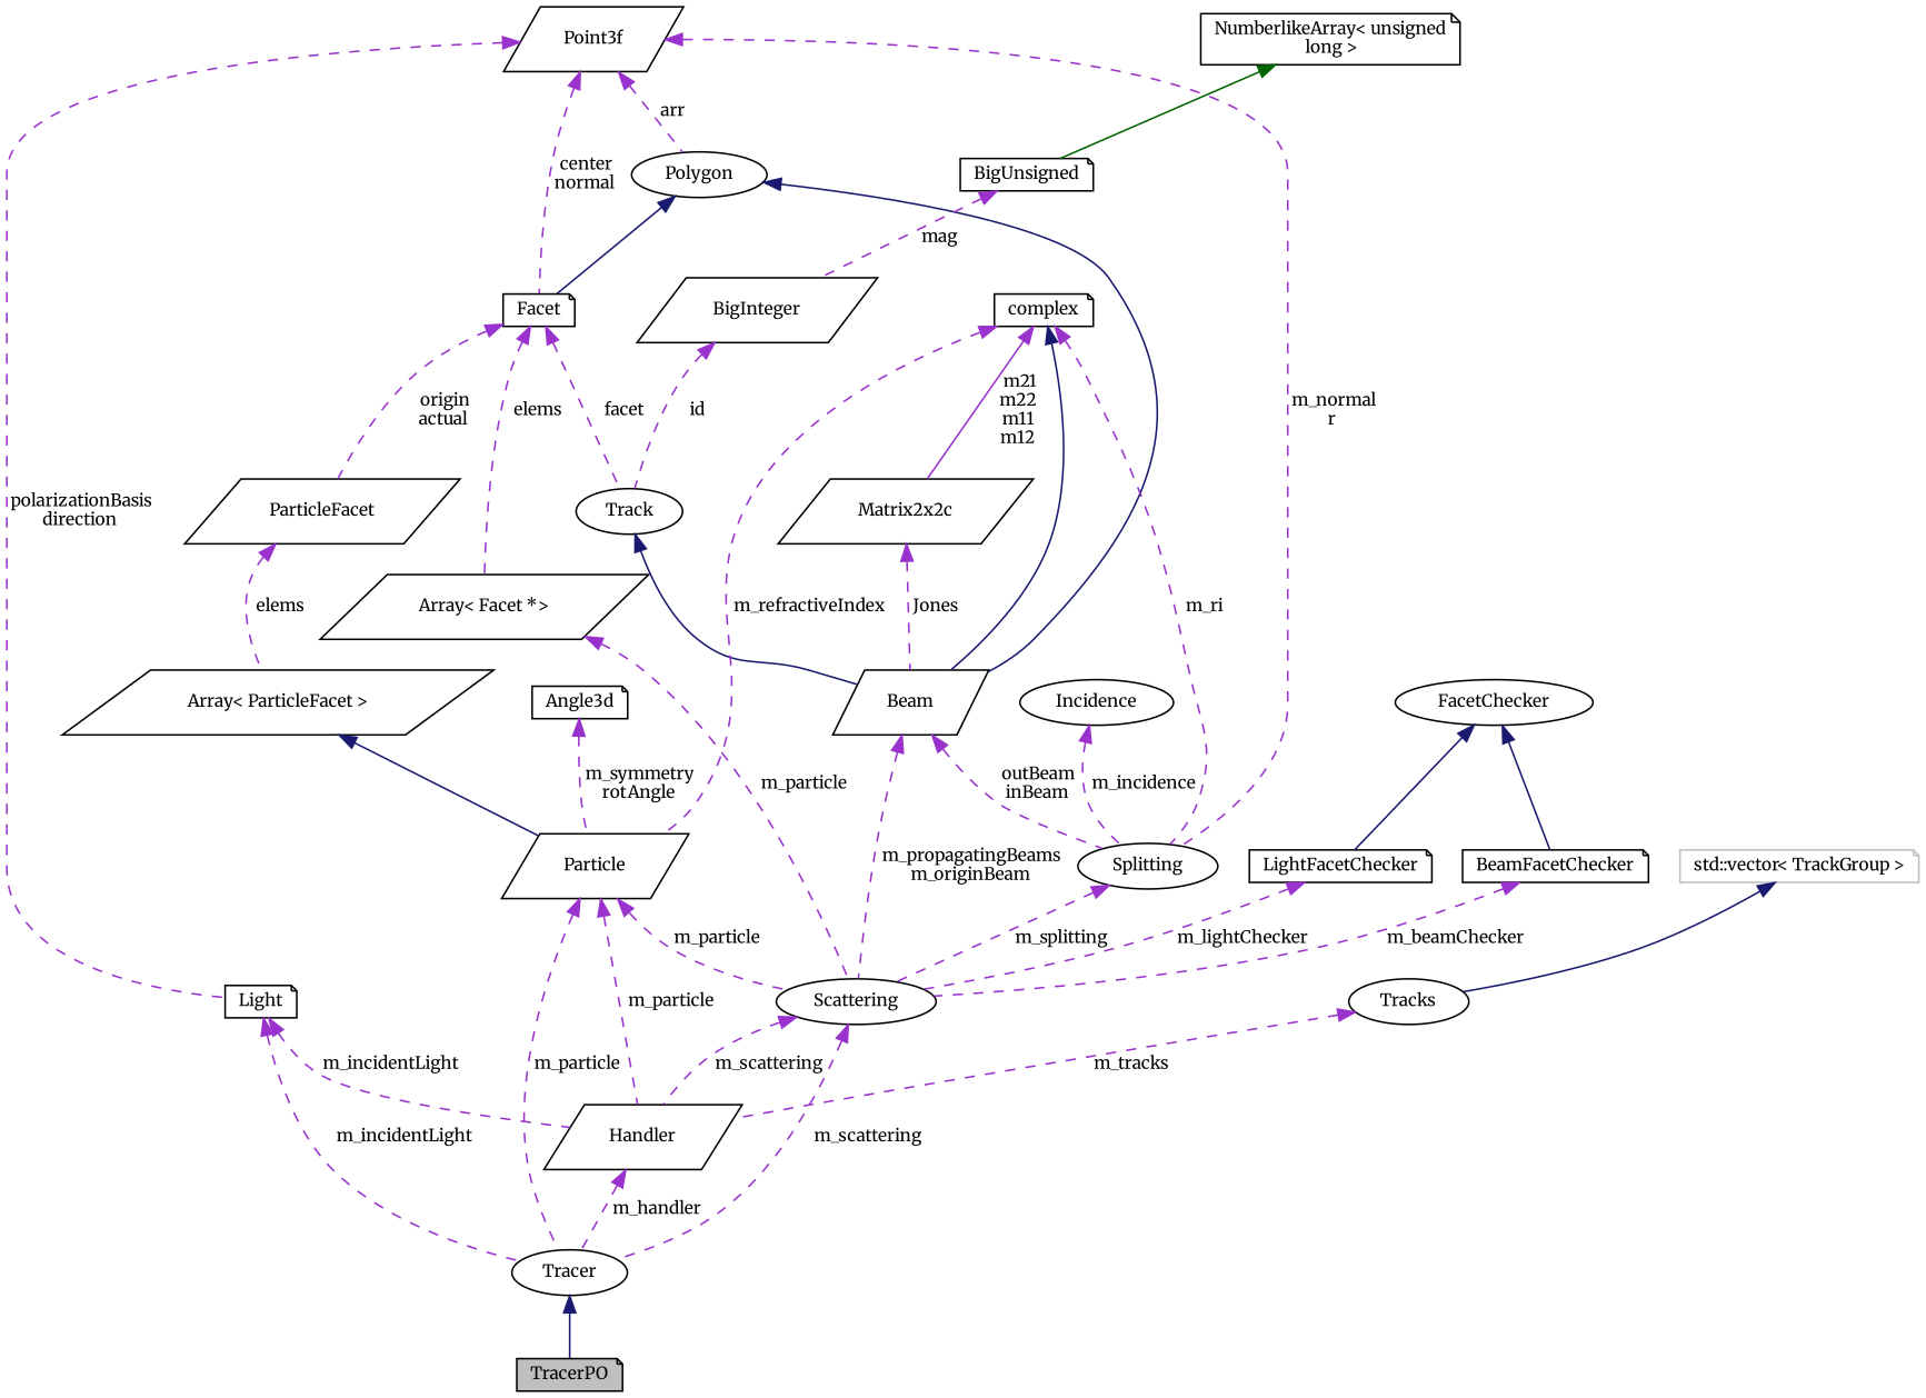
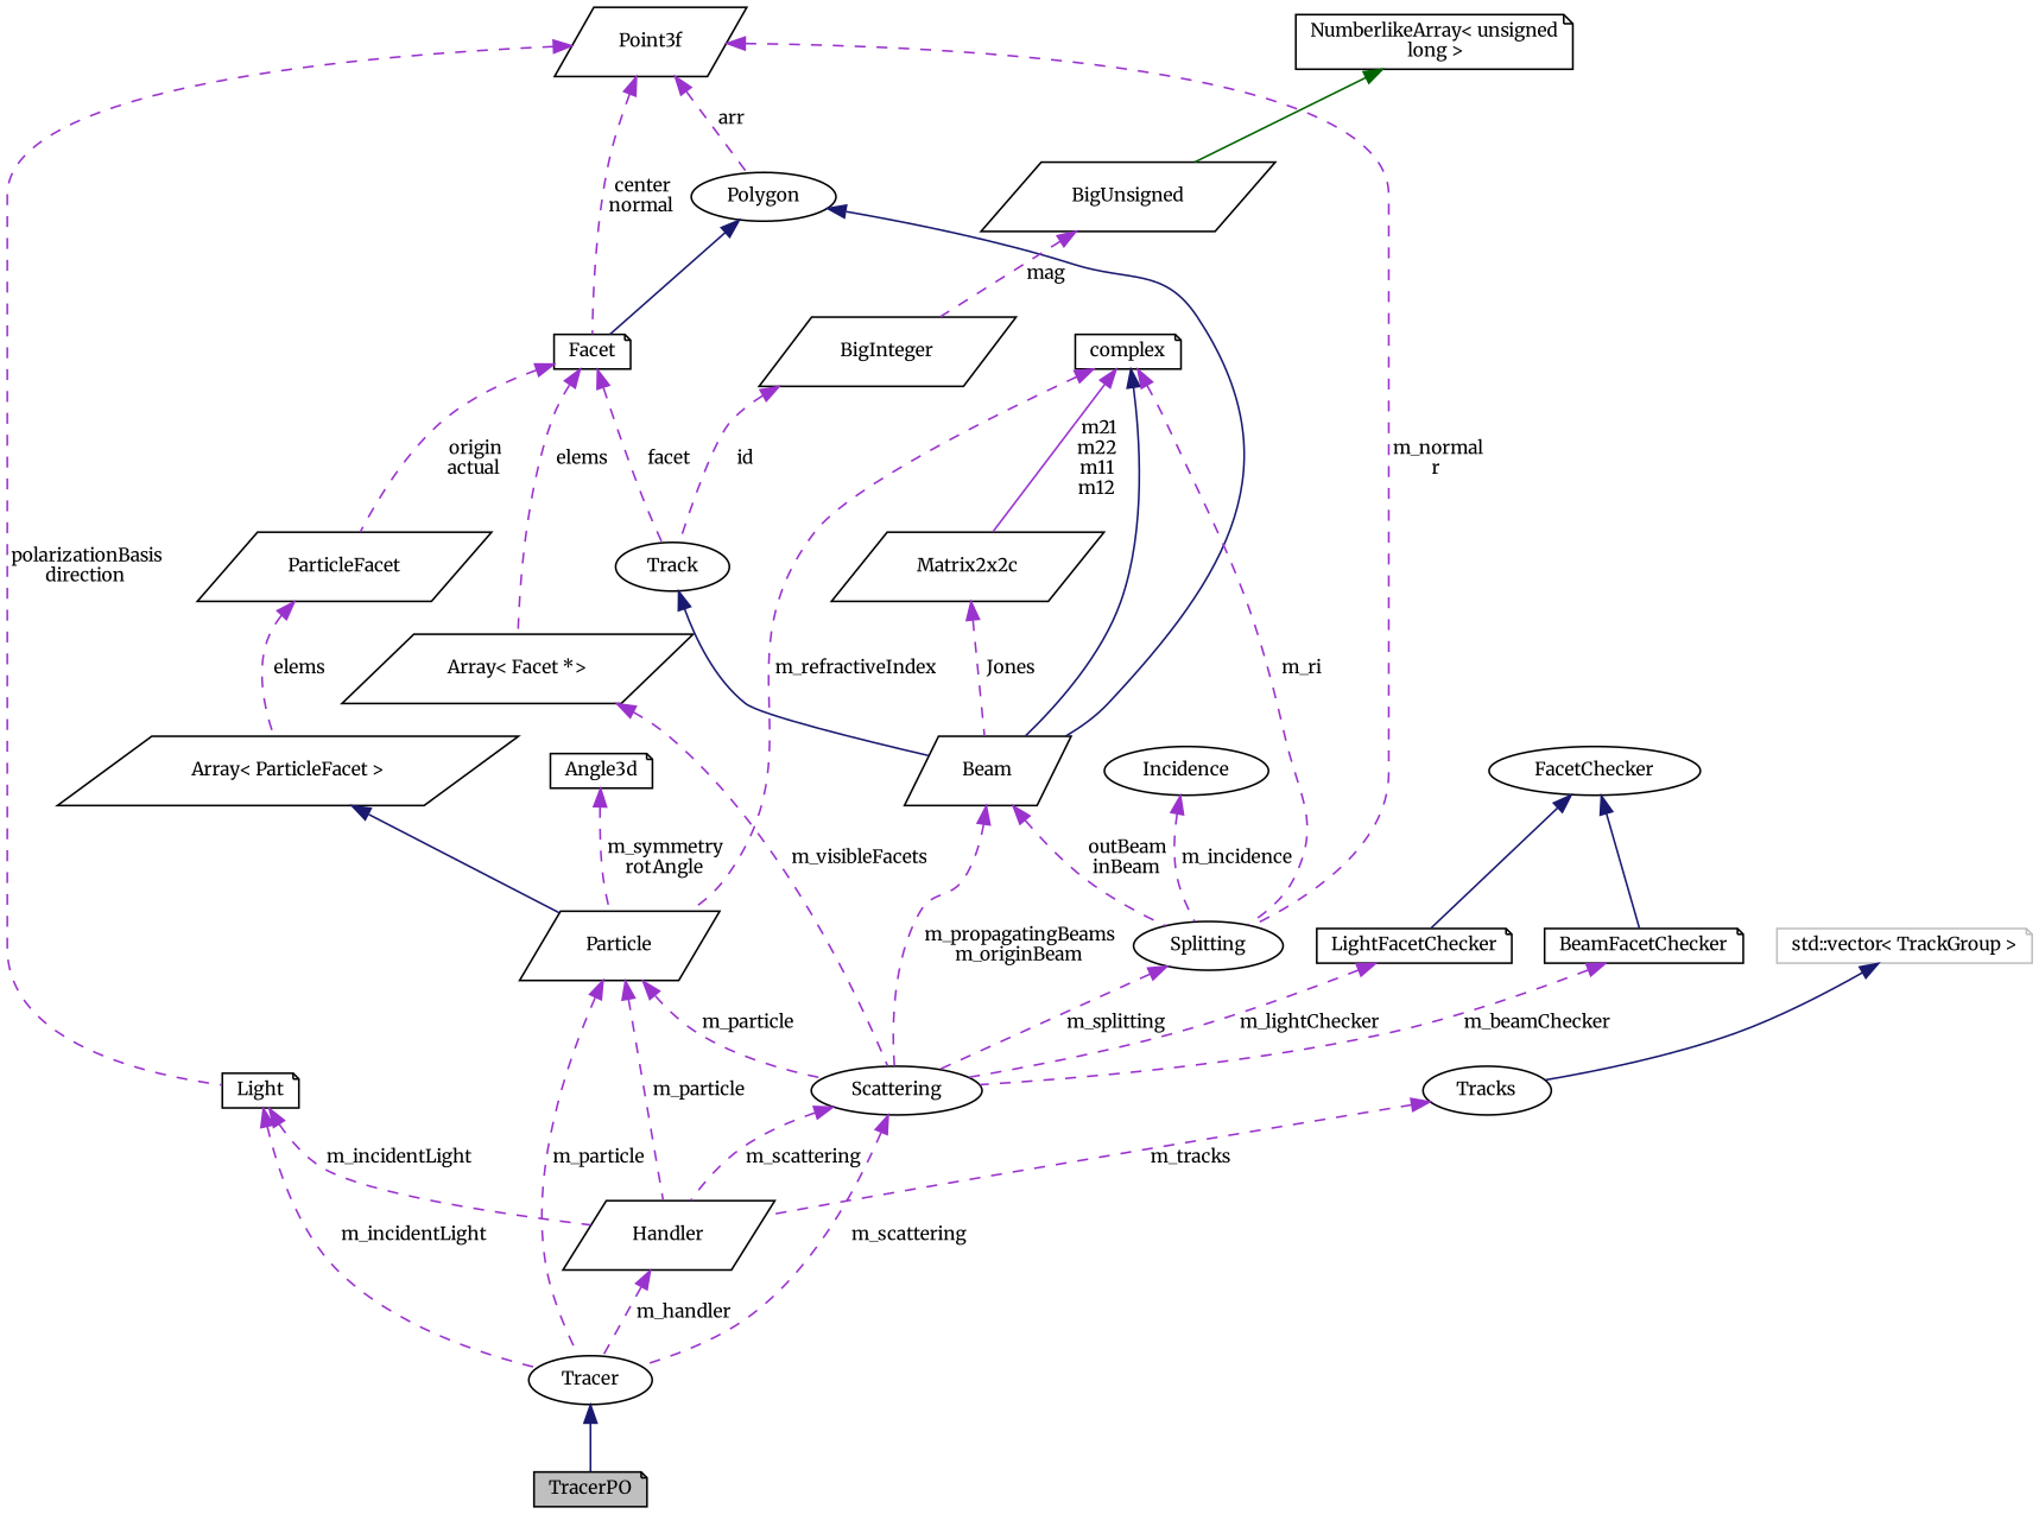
  digraph {
    fontname=Merriweather
    rankdir=TB
    node [color=black fillcolor=white fontname=Merriweather fontsize=10 shape=parallelogram style=filled]
    edge [color=darkorchid3 dir=back fontname=Merriweather fontsize=10 labelfontname=Helvetica labelfontsize=10 style=dashed]
    n1 [fillcolor=grey75 fontcolor=black height=0.2 label=TracerPO shape=note width=0.4]
    n2 [height=0.2 label=Tracer shape=ellipse width=0.4]
    n3 [height=0.2 label=Light shape=note width=0.4]
    n4 [height=0.2 label=Handler width=0.4]
    n5 [height=0.2 label=Beam width=0.4]
    n6 [height=0.2 label=Splitting shape=ellipse width=0.4]
    n7 [height=0.2 label=Scattering shape=ellipse width=0.4]
    n8 [height=0.2 label=Point3f width=0.4]
    n9 [height=0.2 label=Facet shape=note width=0.4]
    n10 [height=0.2 label=Polygon shape=ellipse width=0.4]
    n11 [height=0.2 label=ParticleFacet width=0.4]
    n12 [height=0.2 label="Array\< Facet *\>" width=0.4]
    n13 [height=0.2 label=Track shape=ellipse width=0.4]
    n14 [height=0.2 label=Particle width=0.4]
    n15 [height=0.2 label="Array\< ParticleFacet \>" width=0.4]
    n16 [height=0.2 label=complex shape=note width=0.4]
    n17 [height=0.2 label=Matrix2x2c width=0.4]
    n18 [height=0.2 label=Angle3d shape=note width=0.4]
    n19 [height=0.2 label=LightFacetChecker shape=note width=0.4]
    n20 [height=0.2 label=FacetChecker shape=ellipse width=0.4]
    n21 [height=0.2 label=BeamFacetChecker shape=note width=0.4]
    n22 [height=0.2 label=Incidence shape=ellipse width=0.4]
    n23 [height=0.2 label=BigInteger width=0.4]
-   n24 [height=0.2 label=BigUnsigned shape=note width=0.4]
+   n24 [height=0.2 label=BigUnsigned width=0.4]
    n25 [height=0.2 label="NumberlikeArray\< unsigned\l long \>" shape=note width=0.4]
    n26 [height=0.2 label=Tracks shape=ellipse width=0.4]
    n27 [color=grey75 height=0.2 label="std::vector\< TrackGroup \>" shape=note width=0.4]
    n2 -> n1 [color=midnightblue style=solid]
    n3 -> n2 [label=" m_incidentLight"]
    n3 -> n4 [label=" m_incidentLight"]
    n4 -> n2 [label=" m_handler"]
    n5 -> n6 [label=" outBeam\ninBeam"]
    n5 -> n7 [label=" m_propagatingBeams\nm_originBeam"]
    n6 -> n7 [label=" m_splitting"]
    n7 -> n2 [label=" m_scattering"]
    n7 -> n4 [label=" m_scattering"]
    n8 -> n3 [label=" polarizationBasis\ndirection"]
    n8 -> n6 [label=" m_normal\nr"]
    n8 -> n9 [label=" center\nnormal"]
    n8 -> n10 [label=" arr"]
    n9 -> n11 [label=" origin\nactual"]
    n9 -> n12 [label=" elems"]
    n9 -> n13 [label=" facet"]
    n10 -> n5 [color=midnightblue style=solid]
    n10 -> n9 [color=midnightblue style=solid]
    n11 -> n15 [label=" elems"]
-   n12 -> n7 [label=" m_particle"]
+   n12 -> n7 [label=" m_visibleFacets"]
    n13 -> n5 [color=midnightblue style=solid]
    n14 -> n2 [label=" m_particle"]
    n14 -> n4 [label=" m_particle"]
    n14 -> n7 [label=" m_particle"]
    n15 -> n14 [color=midnightblue style=solid]
    n16 -> n5 [color=midnightblue style=solid]
    n16 -> n6 [label=" m_ri"]
    n16 -> n14 [label=" m_refractiveIndex"]
    n16 -> n17 [label=" m21\nm22\nm11\nm12" style=solid]
    n17 -> n5 [label=" Jones"]
    n18 -> n14 [label=" m_symmetry\nrotAngle"]
    n19 -> n7 [label=" m_lightChecker"]
    n20 -> n19 [color=midnightblue style=solid]
    n20 -> n21 [color=midnightblue style=solid]
    n21 -> n7 [label=" m_beamChecker"]
    n22 -> n6 [label=" m_incidence"]
    n23 -> n13 [label=" id"]
    n24 -> n23 [label=" mag"]
    n25 -> n24 [color=darkgreen style=solid]
    n26 -> n4 [label=" m_tracks"]
    n27 -> n26 [color=midnightblue style=solid]
  }
